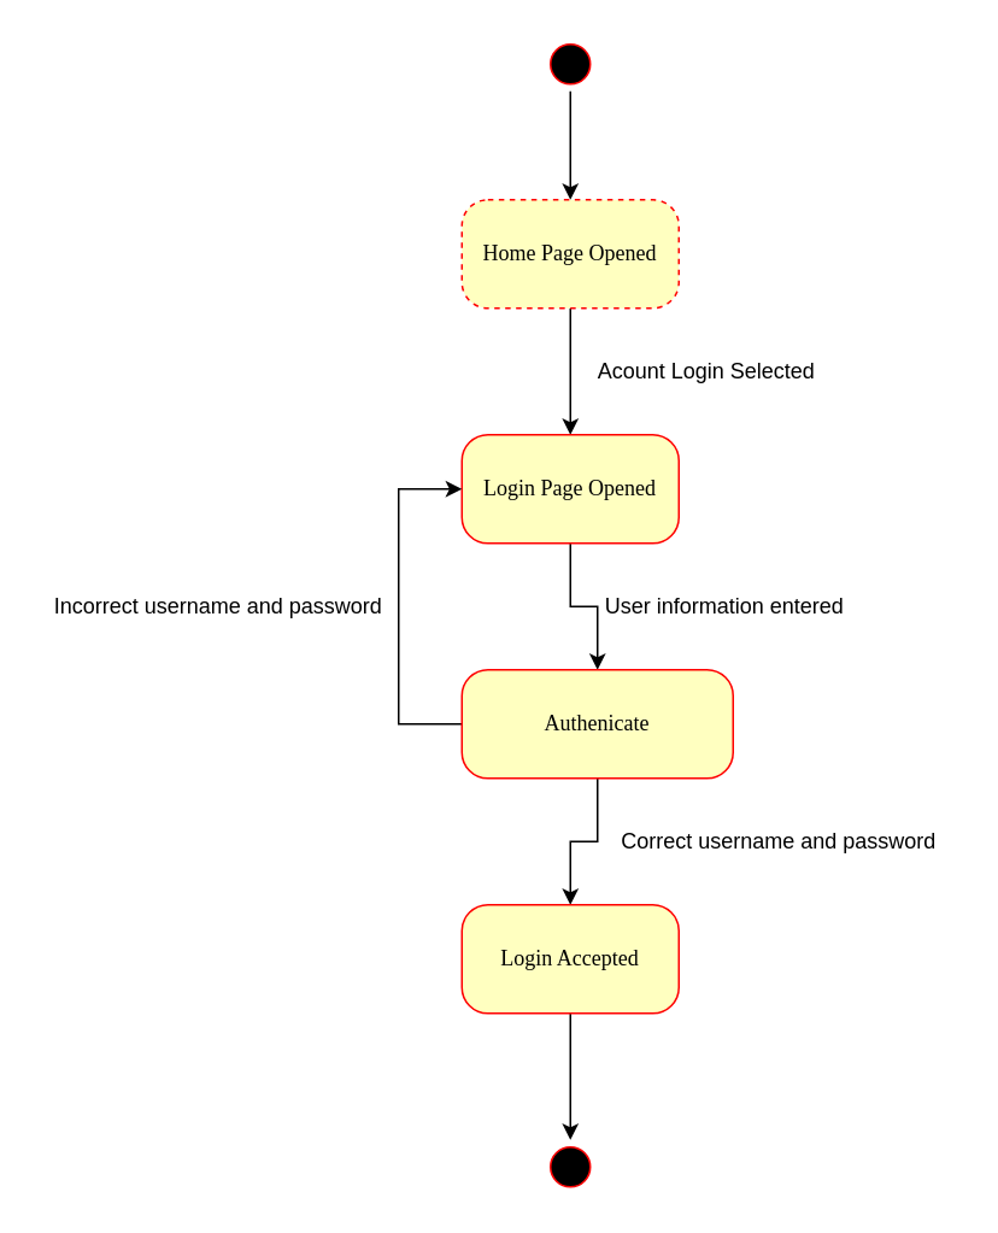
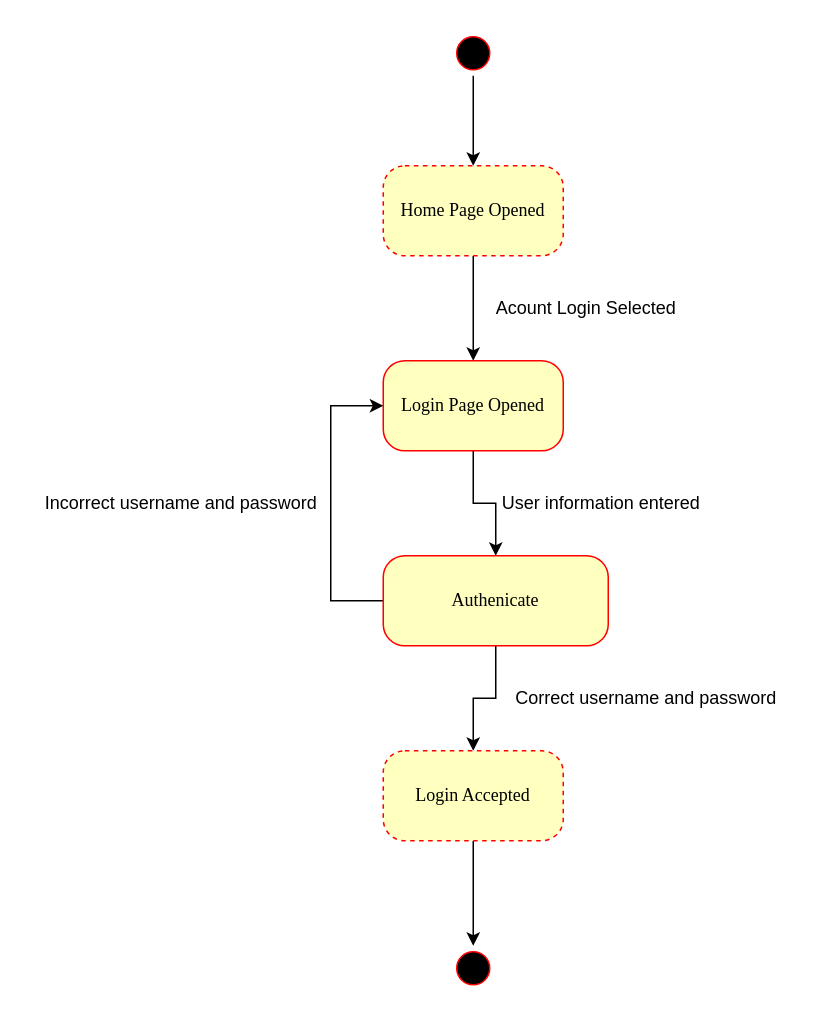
  <mxCell id="0" />
  <mxCell id="1" parent="0" />
  <mxCell id="2" style="edgeStyle=orthogonalEdgeStyle;rounded=0;orthogonalLoop=1;jettySize=auto;html=1;entryX=0.5;entryY=0;entryDx=0;entryDy=0;" edge="1" parent="1" source="3" target="5"><mxGeometry relative="1" as="geometry" /></mxCell>
  <mxCell id="3" value="" style="ellipse;html=1;shape=startState;fillColor=#000000;strokeColor=#ff0000;rounded=1;shadow=0;comic=0;labelBackgroundColor=none;fontFamily=Verdana;fontSize=12;fontColor=#000000;align=center;direction=south;" parent="1" vertex="1"><mxGeometry x="300" y="20" width="30" height="30" as="geometry" /></mxCell>
  <mxCell id="4" style="edgeStyle=orthogonalEdgeStyle;rounded=0;orthogonalLoop=1;jettySize=auto;html=1;entryX=0.5;entryY=0;entryDx=0;entryDy=0;" edge="1" parent="1" source="5" target="7"><mxGeometry relative="1" as="geometry" /></mxCell>
  <mxCell id="5" value="Home Page Opened" style="rounded=1;whiteSpace=wrap;html=1;arcSize=24;fillColor=#ffffc0;strokeColor=#ff0000;shadow=0;comic=0;labelBackgroundColor=none;fontFamily=Verdana;fontSize=12;fontColor=#000000;align=center;dashed=1;" vertex="1" parent="1"><mxGeometry x="255" y="110" width="120" height="60" as="geometry" /></mxCell>
  <mxCell id="6" style="edgeStyle=orthogonalEdgeStyle;rounded=0;orthogonalLoop=1;jettySize=auto;html=1;entryX=0.5;entryY=0;entryDx=0;entryDy=0;" edge="1" parent="1" source="7" target="11"><mxGeometry relative="1" as="geometry" /></mxCell>
  <mxCell id="7" value="Login Page Opened" style="rounded=1;whiteSpace=wrap;html=1;arcSize=24;fillColor=#ffffc0;strokeColor=#ff0000;shadow=0;comic=0;labelBackgroundColor=none;fontFamily=Verdana;fontSize=12;fontColor=#000000;align=center;" vertex="1" parent="1"><mxGeometry x="255" y="240" width="120" height="60" as="geometry" /></mxCell>
  <mxCell id="8" value="Acount Login Selected" style="text;html=1;align=center;verticalAlign=middle;resizable=0;points=[];autosize=1;strokeColor=none;fillColor=none;" vertex="1" parent="1"><mxGeometry x="320" y="190" width="140" height="30" as="geometry" /></mxCell>
  <mxCell id="9" style="edgeStyle=orthogonalEdgeStyle;rounded=0;orthogonalLoop=1;jettySize=auto;html=1;entryX=0;entryY=0.5;entryDx=0;entryDy=0;exitX=0;exitY=0.5;exitDx=0;exitDy=0;" edge="1" parent="1" source="11" target="7"><mxGeometry relative="1" as="geometry"><Array as="points"><mxPoint x="220" y="400" /><mxPoint x="220" y="270" /></Array></mxGeometry></mxCell>
  <mxCell id="10" style="edgeStyle=orthogonalEdgeStyle;rounded=0;orthogonalLoop=1;jettySize=auto;html=1;entryX=0.5;entryY=0;entryDx=0;entryDy=0;" edge="1" parent="1" source="11" target="14"><mxGeometry relative="1" as="geometry" /></mxCell>
  <mxCell id="11" value="Authenicate" style="rounded=1;whiteSpace=wrap;html=1;arcSize=24;fillColor=#ffffc0;strokeColor=#ff0000;shadow=0;comic=0;labelBackgroundColor=none;fontFamily=Verdana;fontSize=12;fontColor=#000000;align=center;" vertex="1" parent="1"><mxGeometry x="255" y="370" width="150" height="60" as="geometry" /></mxCell>
  <mxCell id="12" value="Incorrect username and password" style="text;html=1;align=center;verticalAlign=middle;resizable=0;points=[];autosize=1;strokeColor=none;fillColor=none;" vertex="1" parent="1"><mxGeometry x="20" y="320" width="200" height="30" as="geometry" /></mxCell>
  <mxCell id="13" style="edgeStyle=orthogonalEdgeStyle;rounded=0;orthogonalLoop=1;jettySize=auto;html=1;entryX=0;entryY=0.5;entryDx=0;entryDy=0;" edge="1" parent="1" source="14" target="15"><mxGeometry relative="1" as="geometry" /></mxCell>
- <mxCell id="14" value="Login Accepted" style="rounded=1;whiteSpace=wrap;html=1;arcSize=24;fillColor=#ffffc0;strokeColor=#ff0000;shadow=0;comic=0;labelBackgroundColor=none;fontFamily=Verdana;fontSize=12;fontColor=#000000;align=center;" vertex="1" parent="1"><mxGeometry x="255" y="500" width="120" height="60" as="geometry" /></mxCell>
+ <mxCell id="14" value="Login Accepted" style="rounded=1;whiteSpace=wrap;html=1;arcSize=24;fillColor=#ffffc0;strokeColor=#ff0000;shadow=0;comic=0;labelBackgroundColor=none;fontFamily=Verdana;fontSize=12;fontColor=#000000;align=center;dashed=1;" vertex="1" parent="1"><mxGeometry x="255" y="500" width="120" height="60" as="geometry" /></mxCell>
  <mxCell id="15" value="" style="ellipse;html=1;shape=startState;fillColor=#000000;strokeColor=#ff0000;rounded=1;shadow=0;comic=0;labelBackgroundColor=none;fontFamily=Verdana;fontSize=12;fontColor=#000000;align=center;direction=south;" vertex="1" parent="1"><mxGeometry x="300" y="630" width="30" height="30" as="geometry" /></mxCell>
  <mxCell id="16" value="User information entered" style="text;html=1;align=center;verticalAlign=middle;resizable=0;points=[];autosize=1;strokeColor=none;fillColor=none;" vertex="1" parent="1"><mxGeometry x="320" y="320" width="160" height="30" as="geometry" /></mxCell>
  <mxCell id="17" value="Correct username and password" style="text;html=1;align=center;verticalAlign=middle;resizable=0;points=[];autosize=1;strokeColor=none;fillColor=none;" vertex="1" parent="1"><mxGeometry x="330" y="450" width="200" height="30" as="geometry" /></mxCell>
